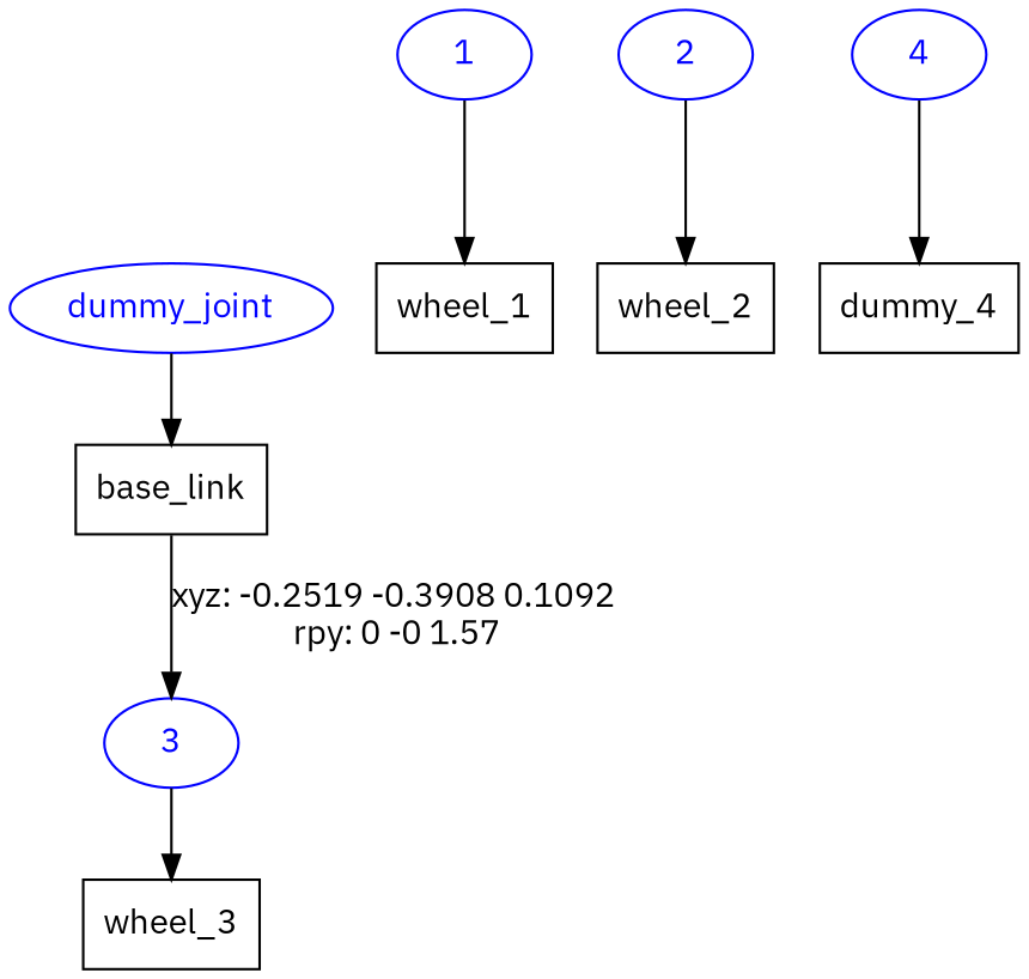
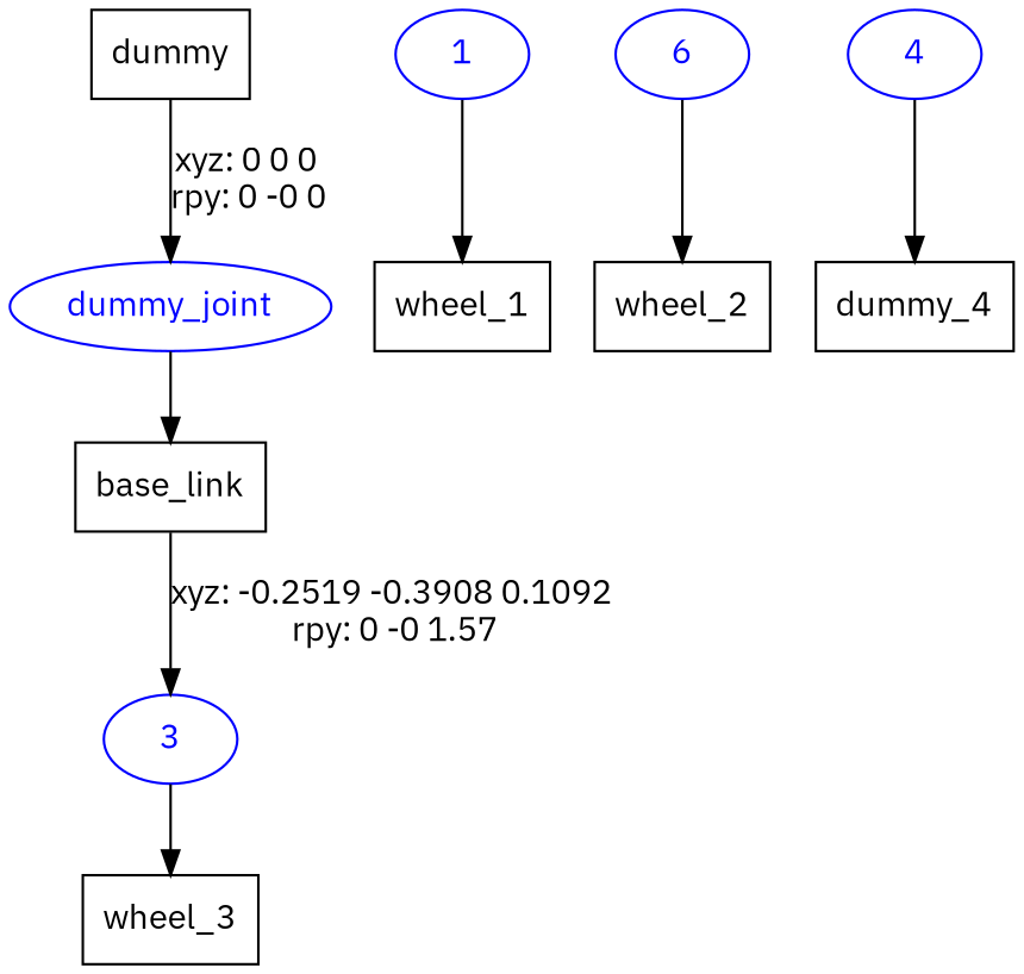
  digraph {
    fontname="IBM Plex Sans"
    node [fontname="IBM Plex Sans" shape=box]
    edge [fontname="IBM Plex Sans"]
+   n1 [label=dummy]
    dummy_joint [color=blue fontcolor=blue shape=ellipse]
    n3 [label=base_link]
    3 [color=blue fontcolor=blue shape=ellipse]
    1 [color=blue fontcolor=blue shape=ellipse]
    n6 [label=wheel_1]
-   2 [color=blue fontcolor=blue shape=ellipse]
+   2 [color=blue fontcolor=blue shape=ellipse label=6]
    n8 [label=wheel_2]
    n9 [label=wheel_3]
    4 [color=blue fontcolor=blue shape=ellipse]
    n11 [label=dummy_4]
+   n1 -> dummy_joint [label="xyz: 0 0 0 \nrpy: 0 -0 0"]
    dummy_joint -> n3
    n3 -> 3 [label="xyz: -0.2519 -0.3908 0.1092 \nrpy: 0 -0 1.57"]
    3 -> n9
    1 -> n6
    2 -> n8
    4 -> n11
  }
